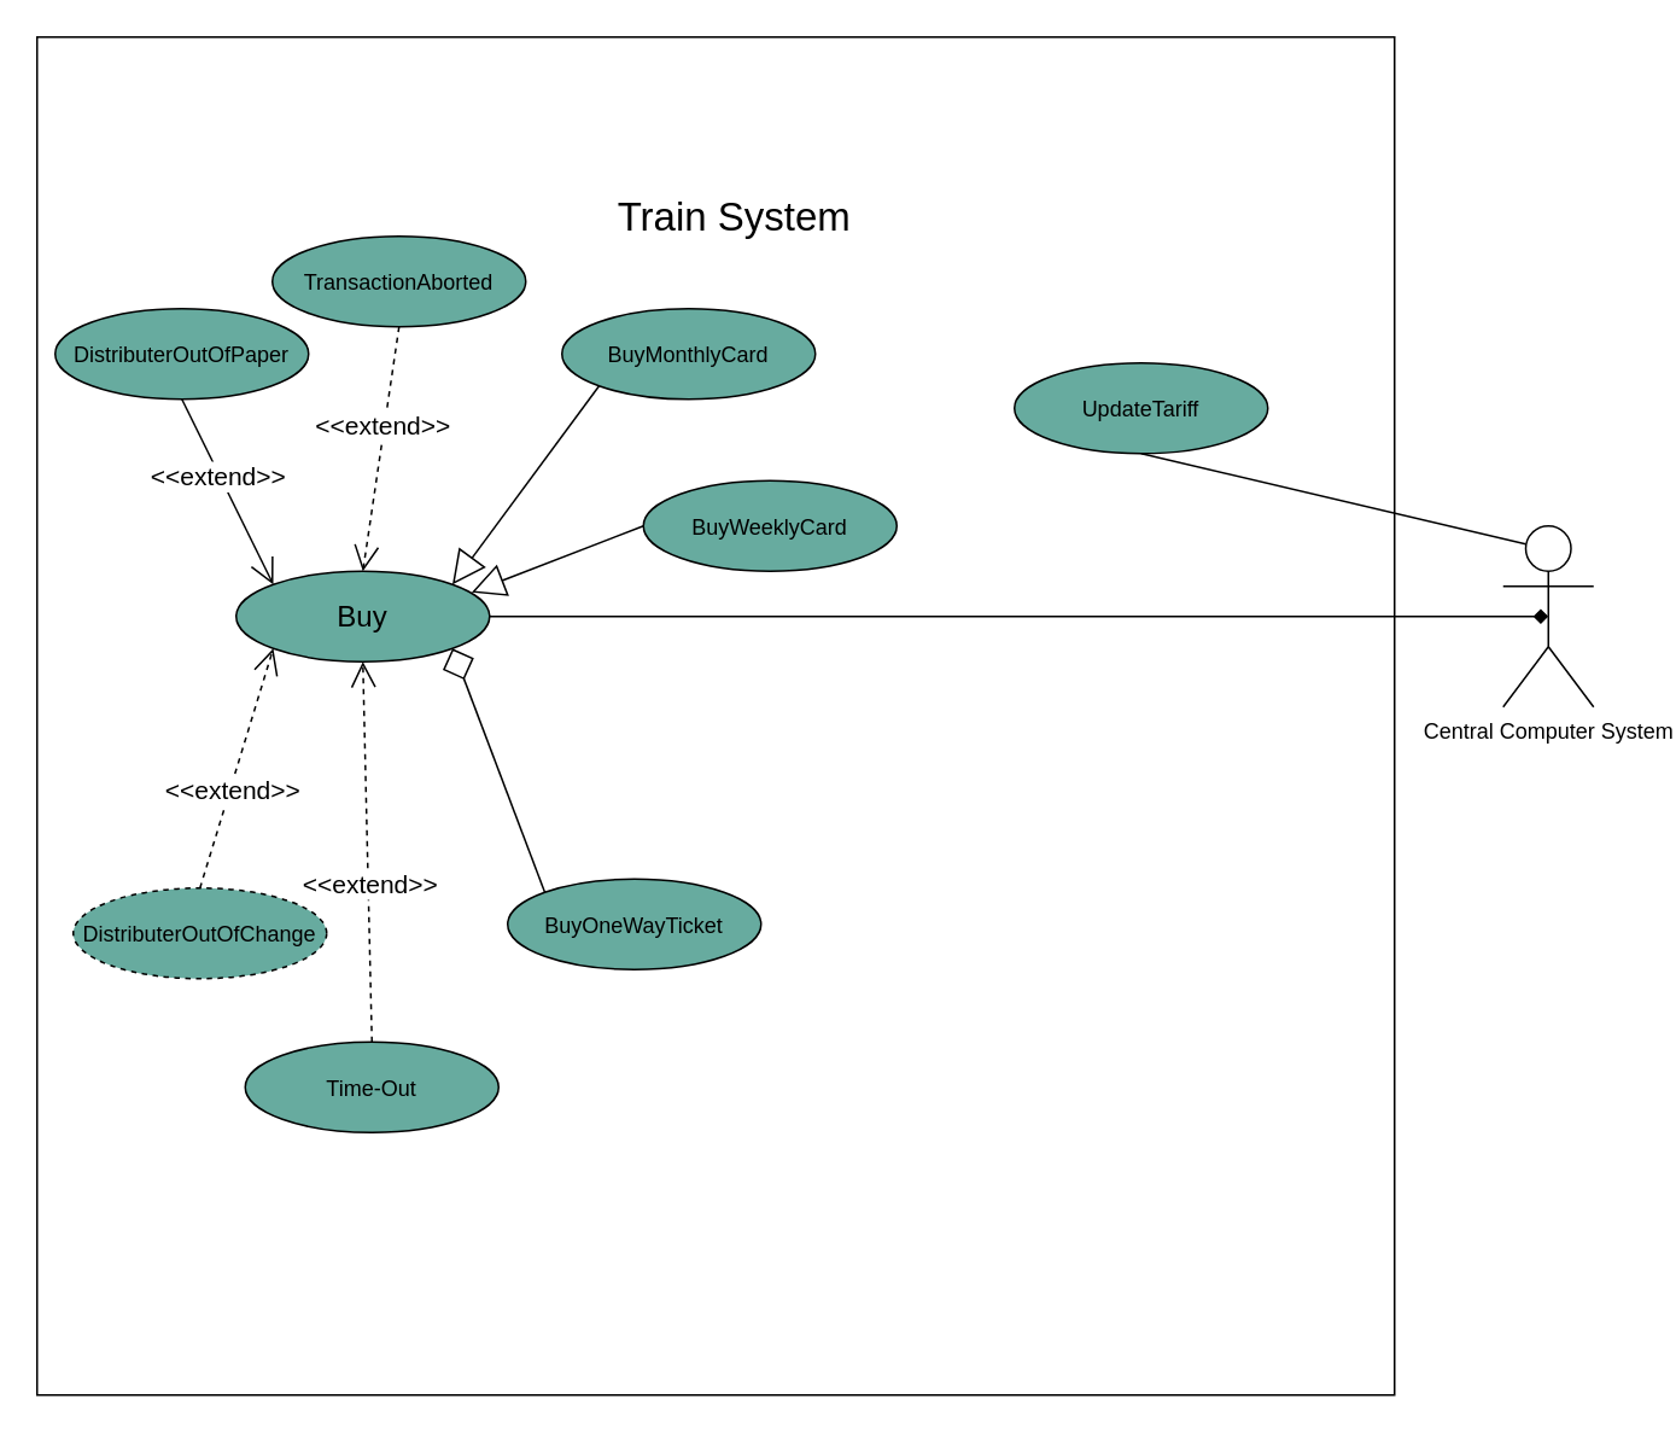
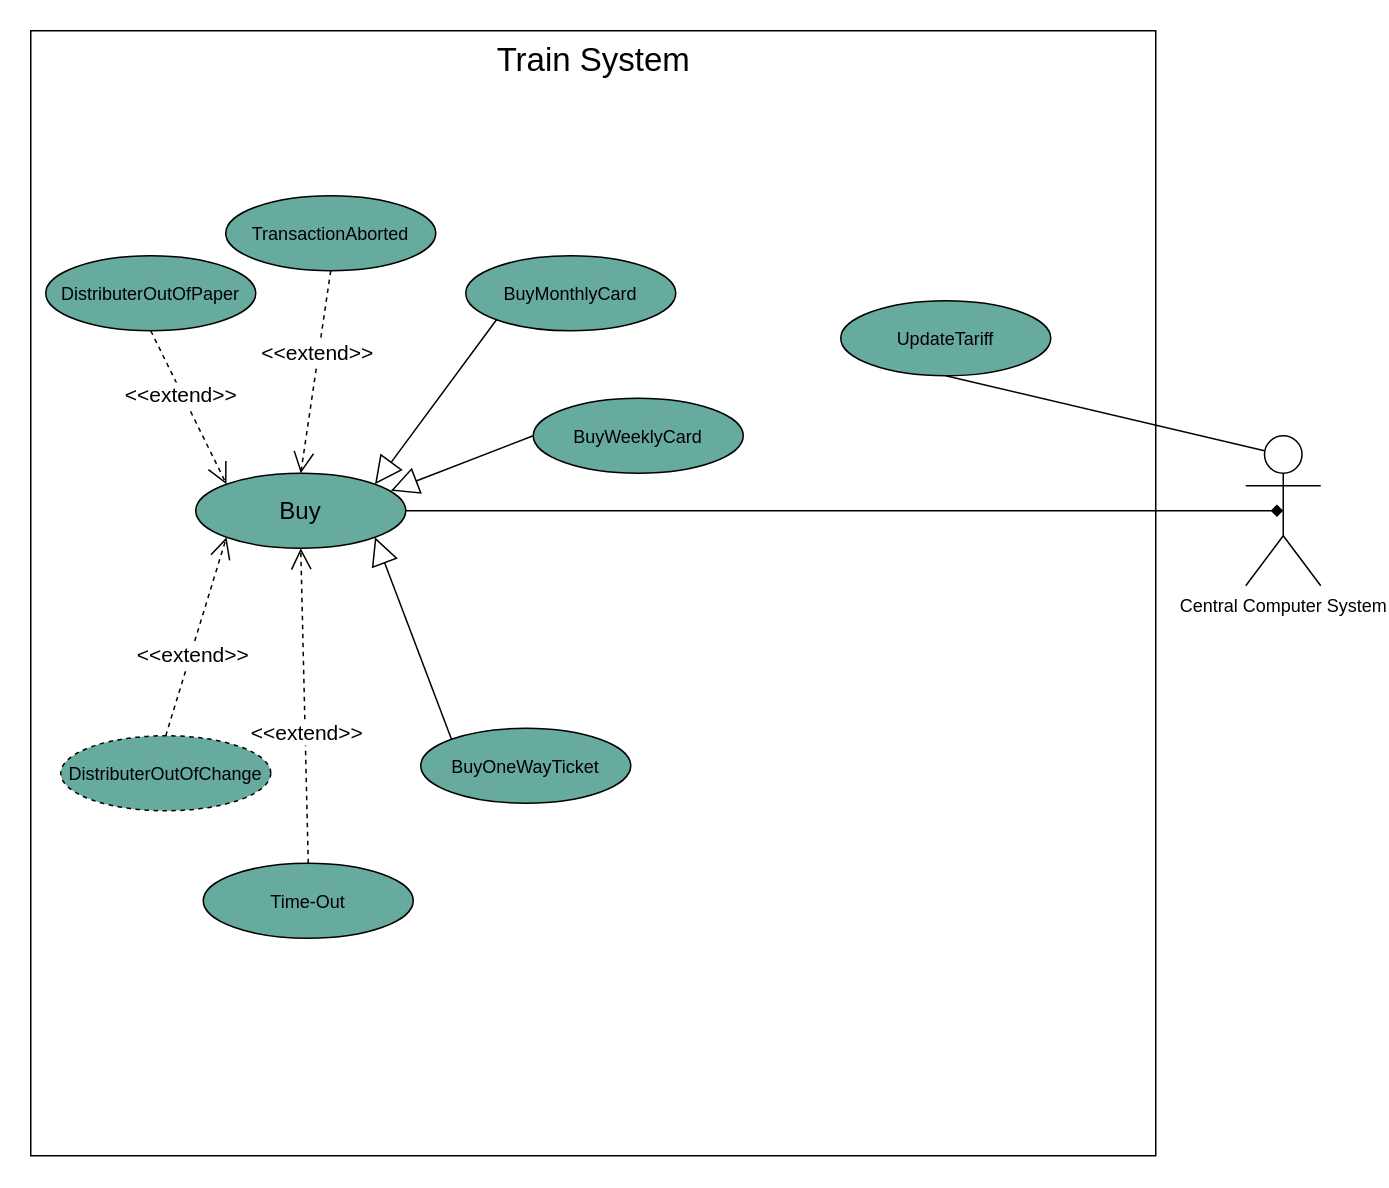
  <mxCell id="0" />
  <mxCell id="1" parent="0" />
  <mxCell id="2" value="" style="whiteSpace=wrap;html=1;aspect=fixed;" parent="1" vertex="1"><mxGeometry x="20" y="20" width="750" height="750" as="geometry" /></mxCell>
- <mxCell id="3" value="&lt;font style=&quot;font-size: 22px&quot;&gt;Train System&lt;/font&gt;" style="text;html=1;strokeColor=none;fillColor=none;align=center;verticalAlign=middle;whiteSpace=wrap;rounded=0;fontSize=14;" parent="1" vertex="1"><mxGeometry x="322.5" y="110" width="165" height="20" as="geometry" /></mxCell>
+ <mxCell id="3" value="&lt;font style=&quot;font-size: 22px&quot;&gt;Train System&lt;/font&gt;" style="text;html=1;strokeColor=none;fillColor=none;align=center;verticalAlign=middle;whiteSpace=wrap;rounded=0;fontSize=14;" parent="1" vertex="1"><mxGeometry x="312.5" y="30" width="165" height="20" as="geometry" /></mxCell>
  <mxCell id="4" value="Central Computer System" style="shape=umlActor;verticalLabelPosition=bottom;verticalAlign=top;html=1;outlineConnect=0;" parent="1" vertex="1"><mxGeometry x="830" y="290" width="50" height="100" as="geometry" /></mxCell>
  <mxCell id="5" value="&lt;font style=&quot;font-size: 16px&quot;&gt;Buy&lt;/font&gt;" style="ellipse;whiteSpace=wrap;html=1;fillColor=#67AB9F;" parent="1" vertex="1"><mxGeometry x="130" y="315" width="140" height="50" as="geometry" /></mxCell>
  <mxCell id="6" value="&lt;font style=&quot;font-size: 12px&quot;&gt;DistributerOutOfPaper&lt;/font&gt;" style="ellipse;whiteSpace=wrap;html=1;fontSize=14;fillColor=#67AB9F;" parent="1" vertex="1"><mxGeometry x="30" y="170" width="140" height="50" as="geometry" /></mxCell>
- <mxCell id="7" value="&amp;lt;&amp;lt;extend&amp;gt;&amp;gt;" style="endArrow=open;endSize=12;dashed=0;html=1;fontSize=14;entryX=0;entryY=0;entryDx=0;entryDy=0;exitX=0.5;exitY=1;exitDx=0;exitDy=0;" parent="1" source="6" target="5" edge="1"><mxGeometry x="-0.174" y="-1" width="160" relative="1" as="geometry"><mxPoint x="260" y="390" as="sourcePoint" /><mxPoint x="420" y="390" as="targetPoint" /><mxPoint as="offset" /></mxGeometry></mxCell>
+ <mxCell id="7" value="&amp;lt;&amp;lt;extend&amp;gt;&amp;gt;" style="endArrow=open;endSize=12;dashed=1;html=1;fontSize=14;entryX=0;entryY=0;entryDx=0;entryDy=0;exitX=0.5;exitY=1;exitDx=0;exitDy=0;" parent="1" source="6" target="5" edge="1"><mxGeometry x="-0.174" y="-1" width="160" relative="1" as="geometry"><mxPoint x="260" y="390" as="sourcePoint" /><mxPoint x="420" y="390" as="targetPoint" /><mxPoint as="offset" /></mxGeometry></mxCell>
  <mxCell id="8" value="&lt;font style=&quot;font-size: 12px&quot;&gt;DistributerOutOfChange&lt;/font&gt;" style="ellipse;whiteSpace=wrap;html=1;fontSize=14;fillColor=#67AB9F;dashed=1;" parent="1" vertex="1"><mxGeometry x="40" y="490" width="140" height="50" as="geometry" /></mxCell>
  <mxCell id="9" value="&amp;lt;&amp;lt;extend&amp;gt;&amp;gt;" style="endArrow=open;endSize=12;dashed=1;html=1;fontSize=14;exitX=0.5;exitY=0;exitDx=0;exitDy=0;entryX=0;entryY=1;entryDx=0;entryDy=0;" parent="1" source="8" target="5" edge="1"><mxGeometry x="-0.174" y="-1" width="160" relative="1" as="geometry"><mxPoint x="110" y="230" as="sourcePoint" /><mxPoint x="160" y="380" as="targetPoint" /><mxPoint as="offset" /><Array as="points" /></mxGeometry></mxCell>
  <mxCell id="10" value="&lt;font style=&quot;font-size: 12px&quot;&gt;Time-Out&lt;/font&gt;" style="ellipse;whiteSpace=wrap;html=1;fontSize=14;fillColor=#67AB9F;" parent="1" vertex="1"><mxGeometry x="135" y="575" width="140" height="50" as="geometry" /></mxCell>
  <mxCell id="11" value="&amp;lt;&amp;lt;extend&amp;gt;&amp;gt;" style="endArrow=open;endSize=12;dashed=1;html=1;fontSize=14;exitX=0.5;exitY=0;exitDx=0;exitDy=0;entryX=0.5;entryY=1;entryDx=0;entryDy=0;" parent="1" source="10" target="5" edge="1"><mxGeometry x="-0.174" y="-1" width="160" relative="1" as="geometry"><mxPoint x="120" y="500" as="sourcePoint" /><mxPoint x="153.18" y="367.678" as="targetPoint" /><mxPoint as="offset" /><Array as="points" /></mxGeometry></mxCell>
  <mxCell id="12" value="&lt;font style=&quot;font-size: 12px&quot;&gt;TransactionAborted&lt;/font&gt;" style="ellipse;whiteSpace=wrap;html=1;fontSize=14;fillColor=#67AB9F;" parent="1" vertex="1"><mxGeometry x="150" y="130" width="140" height="50" as="geometry" /></mxCell>
  <mxCell id="13" value="&amp;lt;&amp;lt;extend&amp;gt;&amp;gt;" style="endArrow=open;endSize=12;dashed=1;html=1;fontSize=14;entryX=0.5;entryY=0;entryDx=0;entryDy=0;exitX=0.5;exitY=1;exitDx=0;exitDy=0;" parent="1" source="12" target="5" edge="1"><mxGeometry x="-0.174" y="-1" width="160" relative="1" as="geometry"><mxPoint x="110" y="230" as="sourcePoint" /><mxPoint x="160.503" y="332.322" as="targetPoint" /><mxPoint as="offset" /></mxGeometry></mxCell>
  <mxCell id="14" value="&lt;font style=&quot;font-size: 12px&quot;&gt;BuyOneWayTicket&lt;/font&gt;" style="ellipse;whiteSpace=wrap;html=1;fontSize=14;fillColor=#67AB9F;" parent="1" vertex="1"><mxGeometry x="280" y="485" width="140" height="50" as="geometry" /></mxCell>
  <mxCell id="15" value="&lt;font style=&quot;font-size: 12px&quot;&gt;BuyWeeklyCard&lt;/font&gt;" style="ellipse;whiteSpace=wrap;html=1;fontSize=14;fillColor=#67AB9F;" parent="1" vertex="1"><mxGeometry x="355" y="265" width="140" height="50" as="geometry" /></mxCell>
  <mxCell id="16" value="&lt;font style=&quot;font-size: 12px&quot;&gt;BuyMonthlyCard&lt;/font&gt;" style="ellipse;whiteSpace=wrap;html=1;fontSize=14;fillColor=#67AB9F;" parent="1" vertex="1"><mxGeometry x="310" y="170" width="140" height="50" as="geometry" /></mxCell>
- <mxCell id="17" value="" style="endArrow=diamond;endSize=16;endFill=0;html=1;fontSize=14;exitX=0;exitY=0;exitDx=0;exitDy=0;entryX=1;entryY=1;entryDx=0;entryDy=0;" parent="1" source="14" target="5" edge="1"><mxGeometry x="-0.206" y="10" width="160" relative="1" as="geometry"><mxPoint x="310" y="410" as="sourcePoint" /><mxPoint x="470" y="410" as="targetPoint" /><mxPoint as="offset" /></mxGeometry></mxCell>
+ <mxCell id="17" value="" style="endArrow=block;endSize=16;endFill=0;html=1;fontSize=14;exitX=0;exitY=0;exitDx=0;exitDy=0;entryX=1;entryY=1;entryDx=0;entryDy=0;" parent="1" source="14" target="5" edge="1"><mxGeometry x="-0.206" y="10" width="160" relative="1" as="geometry"><mxPoint x="310" y="410" as="sourcePoint" /><mxPoint x="470" y="410" as="targetPoint" /><mxPoint as="offset" /></mxGeometry></mxCell>
  <mxCell id="18" value="" style="endArrow=block;endSize=16;endFill=0;html=1;fontSize=14;exitX=0;exitY=0.5;exitDx=0;exitDy=0;entryX=0.929;entryY=0.234;entryDx=0;entryDy=0;entryPerimeter=0;" parent="1" source="15" target="5" edge="1"><mxGeometry x="-0.206" y="10" width="160" relative="1" as="geometry"><mxPoint x="340.503" y="477.322" as="sourcePoint" /><mxPoint x="259.497" y="367.678" as="targetPoint" /><mxPoint as="offset" /></mxGeometry></mxCell>
  <mxCell id="19" value="" style="endArrow=block;endSize=16;endFill=0;html=1;fontSize=14;exitX=0;exitY=1;exitDx=0;exitDy=0;entryX=1;entryY=0;entryDx=0;entryDy=0;" parent="1" source="16" target="5" edge="1"><mxGeometry x="-0.206" y="10" width="160" relative="1" as="geometry"><mxPoint x="380" y="350" as="sourcePoint" /><mxPoint x="280" y="350" as="targetPoint" /><mxPoint as="offset" /></mxGeometry></mxCell>
  <mxCell id="20" value="&lt;font style=&quot;font-size: 12px&quot;&gt;UpdateTariff&lt;/font&gt;" style="ellipse;whiteSpace=wrap;html=1;fontSize=14;fillColor=#67AB9F;" parent="1" vertex="1"><mxGeometry x="560" y="200" width="140" height="50" as="geometry" /></mxCell>
  <mxCell id="21" value="" style="endArrow=none;html=1;fontSize=14;entryX=0.25;entryY=0.1;entryDx=0;entryDy=0;entryPerimeter=0;exitX=0.5;exitY=1;exitDx=0;exitDy=0;" parent="1" source="20" target="4" edge="1"><mxGeometry width="50" height="50" relative="1" as="geometry"><mxPoint x="360" y="320" as="sourcePoint" /><mxPoint x="410" y="270" as="targetPoint" /></mxGeometry></mxCell>
  <mxCell id="22" value="" style="endArrow=diamond;html=1;entryX=0.5;entryY=0.5;entryDx=0;entryDy=0;entryPerimeter=0;exitX=1;exitY=0.5;exitDx=0;exitDy=0;" parent="1" source="5" target="4" edge="1"><mxGeometry width="50" height="50" relative="1" as="geometry"><mxPoint x="266" y="340" as="sourcePoint" /><mxPoint x="440" y="340" as="targetPoint" /></mxGeometry></mxCell>
